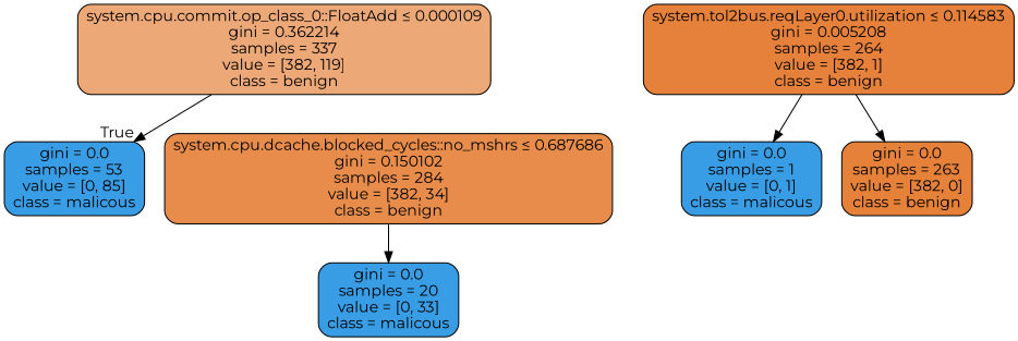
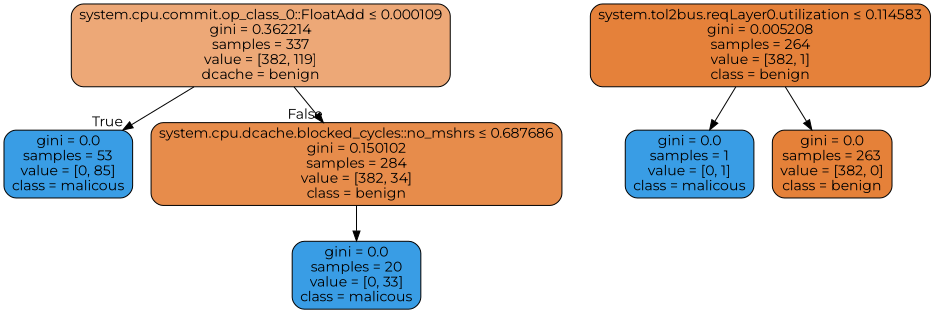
  digraph {
    fontname=Montserrat
    node [color=black fillcolor="#399de5" fontname=Montserrat shape=box style="filled, rounded"]
    edge [fontname=Montserrat]
-   n1 [fillcolor="#eda877" label=<system.cpu.commit.op_class_0::FloatAdd &le; 0.000109<br/>gini = 0.362214<br/>samples = 337<br/>value = [382, 119]<br/>class = benign>]
+   n1 [fillcolor="#eda877" label=<system.cpu.commit.op_class_0::FloatAdd &le; 0.000109<br/>gini = 0.362214<br/>samples = 337<br/>value = [382, 119]<br/>dcache = benign>]
    n2 [label=<gini = 0.0<br/>samples = 53<br/>value = [0, 85]<br/>class = malicous>]
    n3 [fillcolor="#e78c4b" label=<system.cpu.dcache.blocked_cycles::no_mshrs &le; 0.687686<br/>gini = 0.150102<br/>samples = 284<br/>value = [382, 34]<br/>class = benign>]
    n4 [label=<gini = 0.0<br/>samples = 20<br/>value = [0, 33]<br/>class = malicous>]
    n5 [fillcolor="#e5813a" label=<system.tol2bus.reqLayer0.utilization &le; 0.114583<br/>gini = 0.005208<br/>samples = 264<br/>value = [382, 1]<br/>class = benign>]
    n6 [label=<gini = 0.0<br/>samples = 1<br/>value = [0, 1]<br/>class = malicous>]
    n7 [fillcolor="#e58139" label=<gini = 0.0<br/>samples = 263<br/>value = [382, 0]<br/>class = benign>]
    n1 -> n2 [headlabel=True labelangle=45 labeldistance=2.5]
+   n1 -> n3 [headlabel=False labelangle=-45 labeldistance=2.5]
    n3 -> n4
    n5 -> n6
    n5 -> n7
  }
